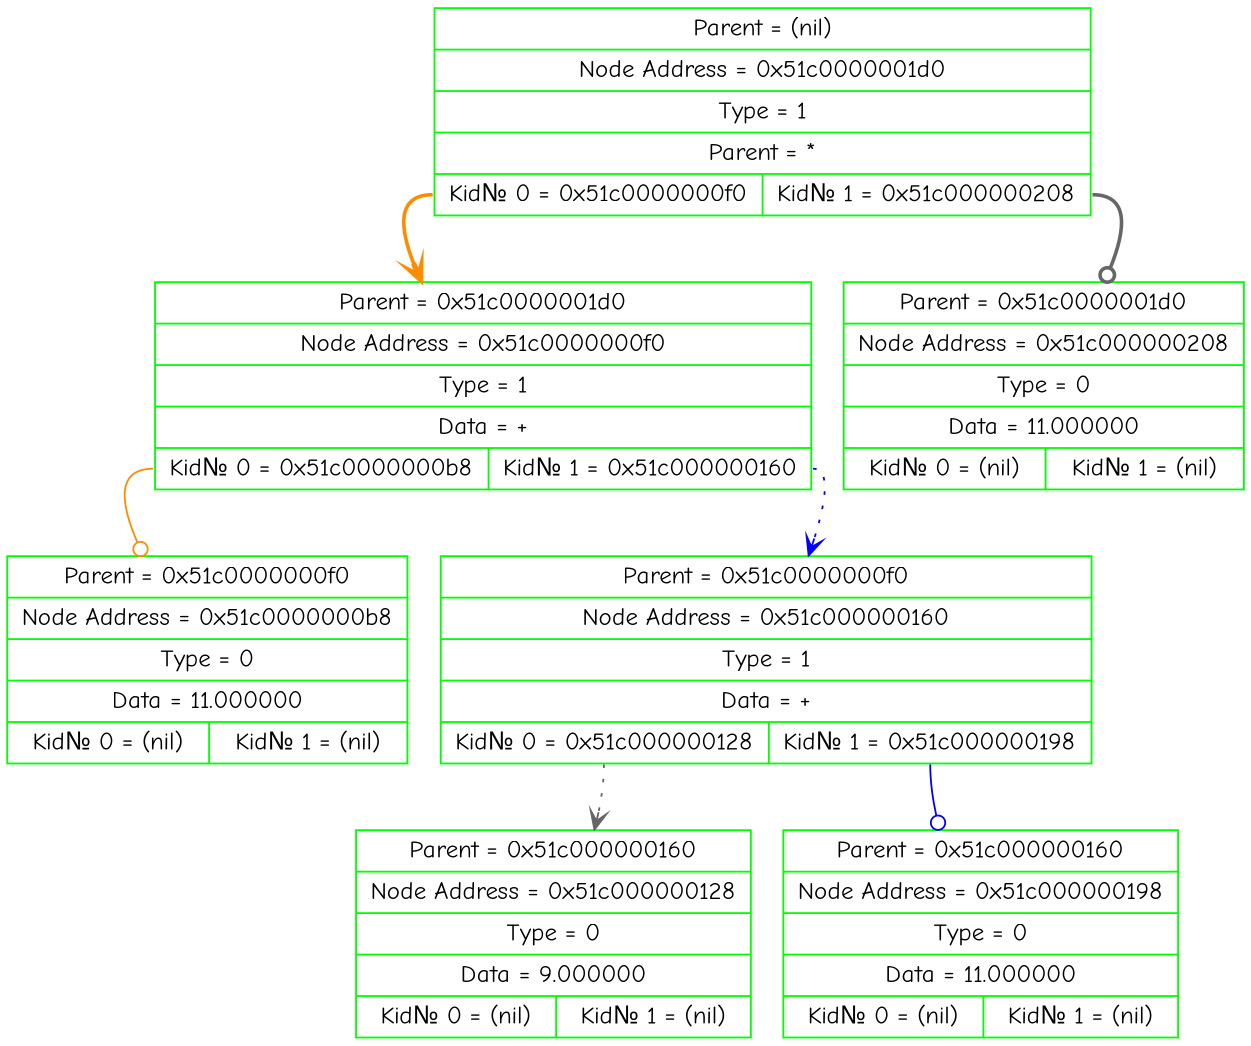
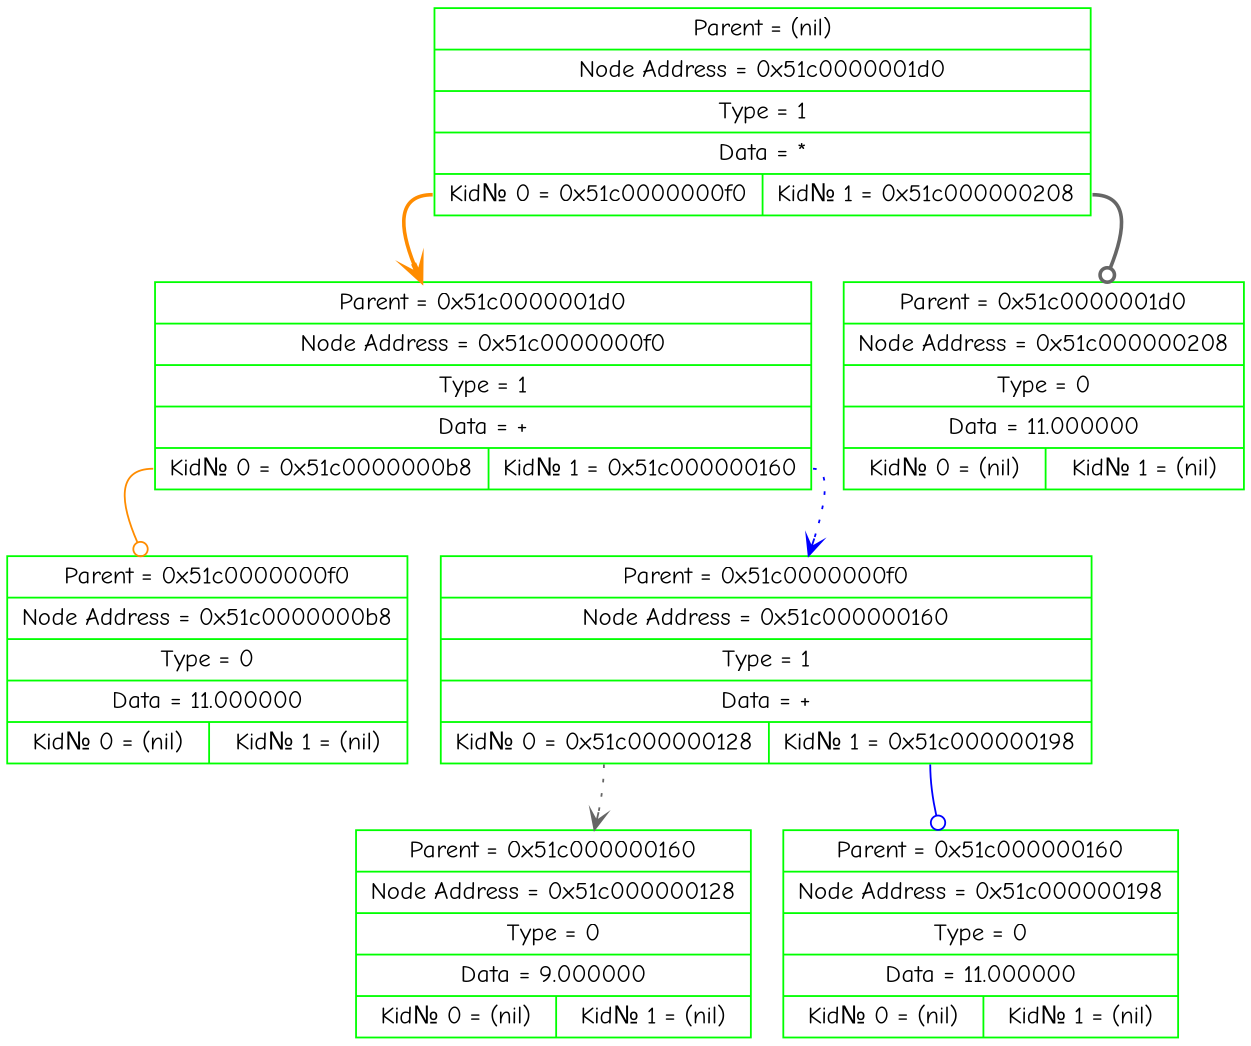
  digraph {
    fontname="Comic Neue"
    rankdir=TB
    node [color=green fontisze=16 fontname="Comic Neue" rank=2 shape=record]
    edge [color=darkorange tailport=f2 style=bold arrowhead=vee fontname="Comic Neue"]
-   n1 [label="{<parent> Parent = (nil)|<adr> Node Address =  0x51c0000001d0| <type> Type = 1|<f0> Parent = *|{<f2> Kid№ 0 = 0x51c0000000f0 |<f3> Kid№ 1 = 0x51c000000208 }}" rank=1]
+   n1 [label="{<parent> Parent = (nil)|<adr> Node Address =  0x51c0000001d0| <type> Type = 1|<f0> Data = *|{<f2> Kid№ 0 = 0x51c0000000f0 |<f3> Kid№ 1 = 0x51c000000208 }}" rank=1]
    n2 [label="{<parent> Parent = 0x51c0000001d0|<adr> Node Address =  0x51c0000000f0| <type> Type = 1|<f0> Data = +|{<f2> Kid№ 0 = 0x51c0000000b8 |<f3> Kid№ 1 = 0x51c000000160 }}"]
    n3 [label="{<parent> Parent = 0x51c0000001d0|<adr> Node Address =  0x51c000000208| <type> Type = 0|<f0> Data = 11.000000|{<f2> Kid№ 0 = (nil) |<f3> Kid№ 1 = (nil) }}"]
    n4 [label="{<parent> Parent = 0x51c0000000f0|<adr> Node Address =  0x51c0000000b8| <type> Type = 0|<f0> Data = 11.000000|{<f2> Kid№ 0 = (nil) |<f3> Kid№ 1 = (nil) }}" rank=3]
    n5 [label="{<parent> Parent = 0x51c0000000f0|<adr> Node Address =  0x51c000000160| <type> Type = 1|<f0> Data = +|{<f2> Kid№ 0 = 0x51c000000128 |<f3> Kid№ 1 = 0x51c000000198 }}" rank=3]
    n6 [label="{<parent> Parent = 0x51c000000160|<adr> Node Address =  0x51c000000128| <type> Type = 0|<f0> Data = 9.000000|{<f2> Kid№ 0 = (nil) |<f3> Kid№ 1 = (nil) }}" rank=4]
    n7 [label="{<parent> Parent = 0x51c000000160|<adr> Node Address =  0x51c000000198| <type> Type = 0|<f0> Data = 11.000000|{<f2> Kid№ 0 = (nil) |<f3> Kid№ 1 = (nil) }}" rank=4]
    n1 -> n2
    n1 -> n3 [color=gray40 tailport=f3 arrowhead=odot]
    n2 -> n4 [style=solid arrowhead=odot]
    n2 -> n5 [color=blue tailport=f3 style=dotted]
    n5 -> n6 [color=gray40 style=dotted]
    n5 -> n7 [color=blue tailport=f3 style=solid arrowhead=odot]
  }
